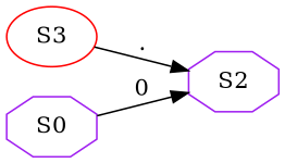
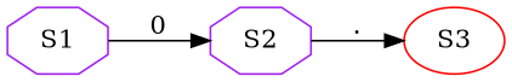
  digraph {
    rankdir=LR
    node [color=purple shape=octagon]
    S3 [color=red shape=ellipse]
    S2
-   S1 [label=S0]
-   S3 -> S2 [label=" . "]
+   S1
+   S2 -> S3 [label=" . "]
    S1 -> S2 [label=" 0 "]
  }
